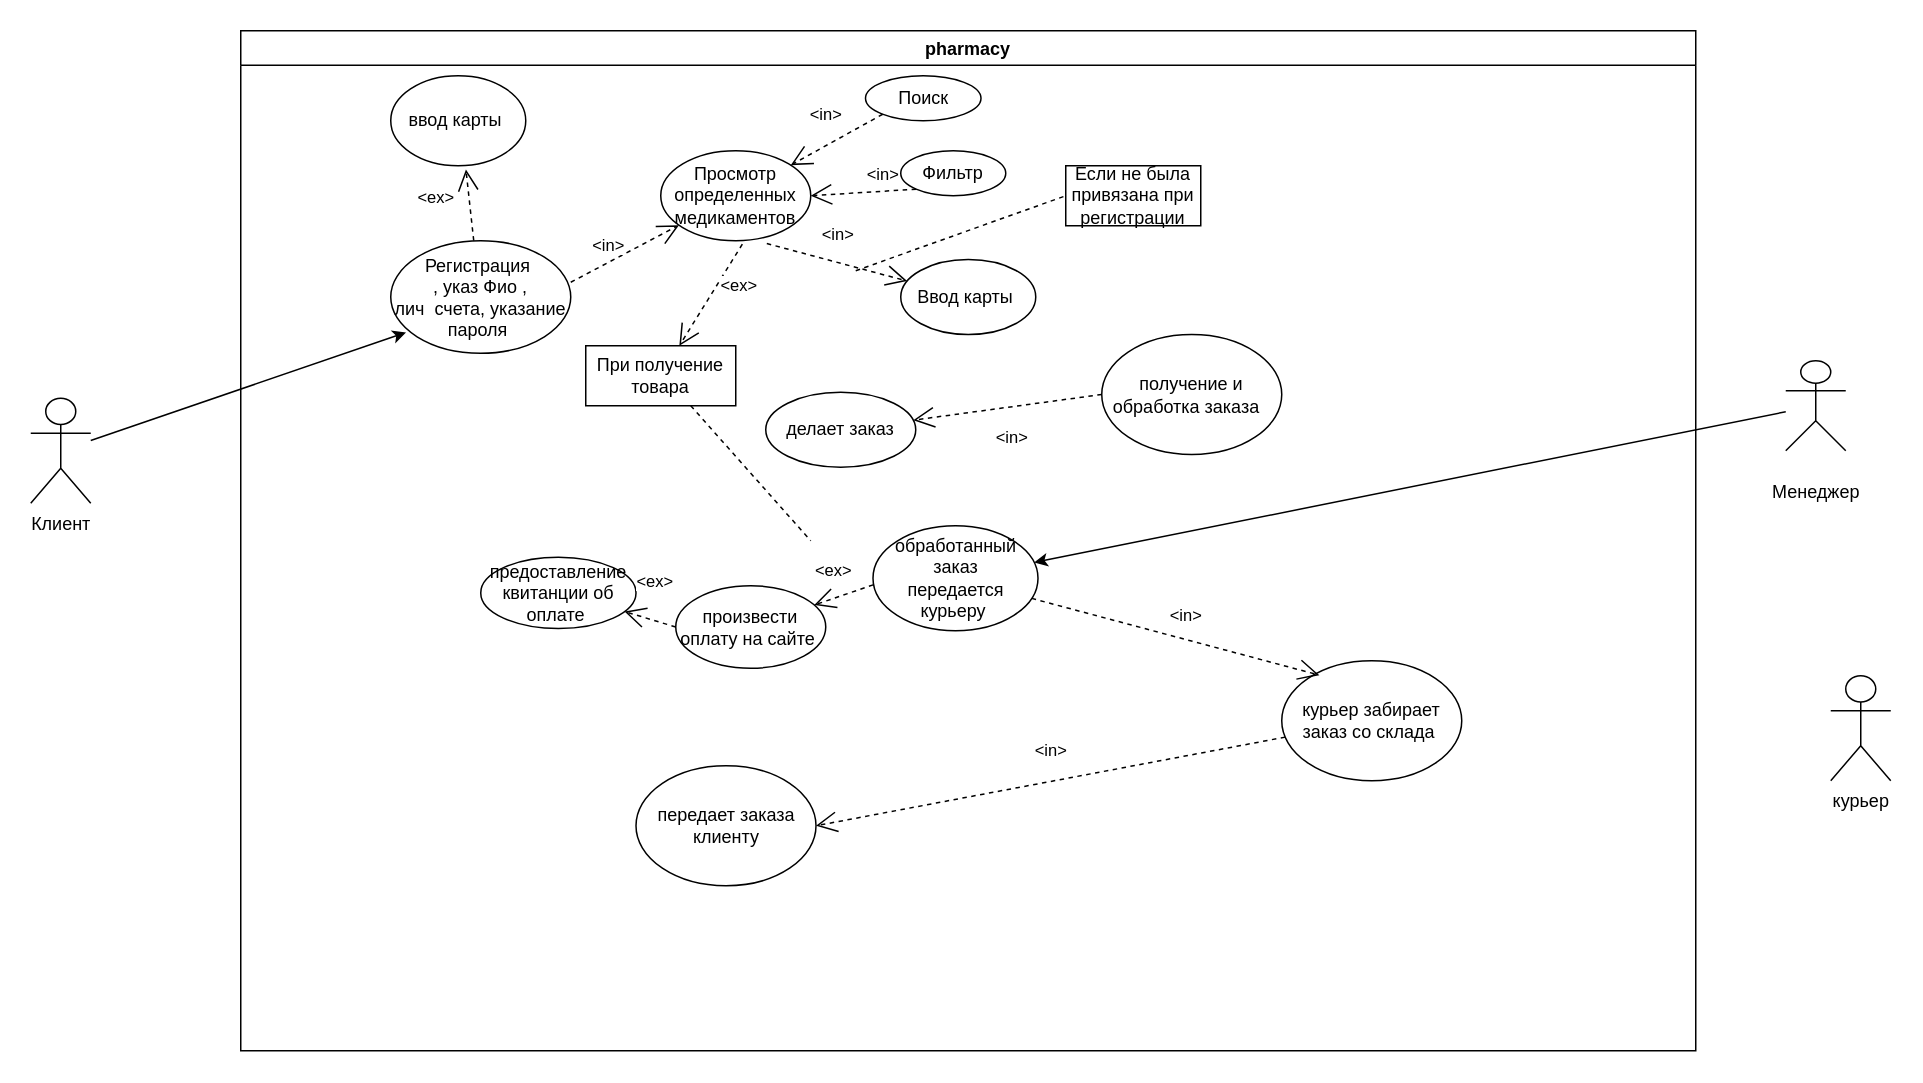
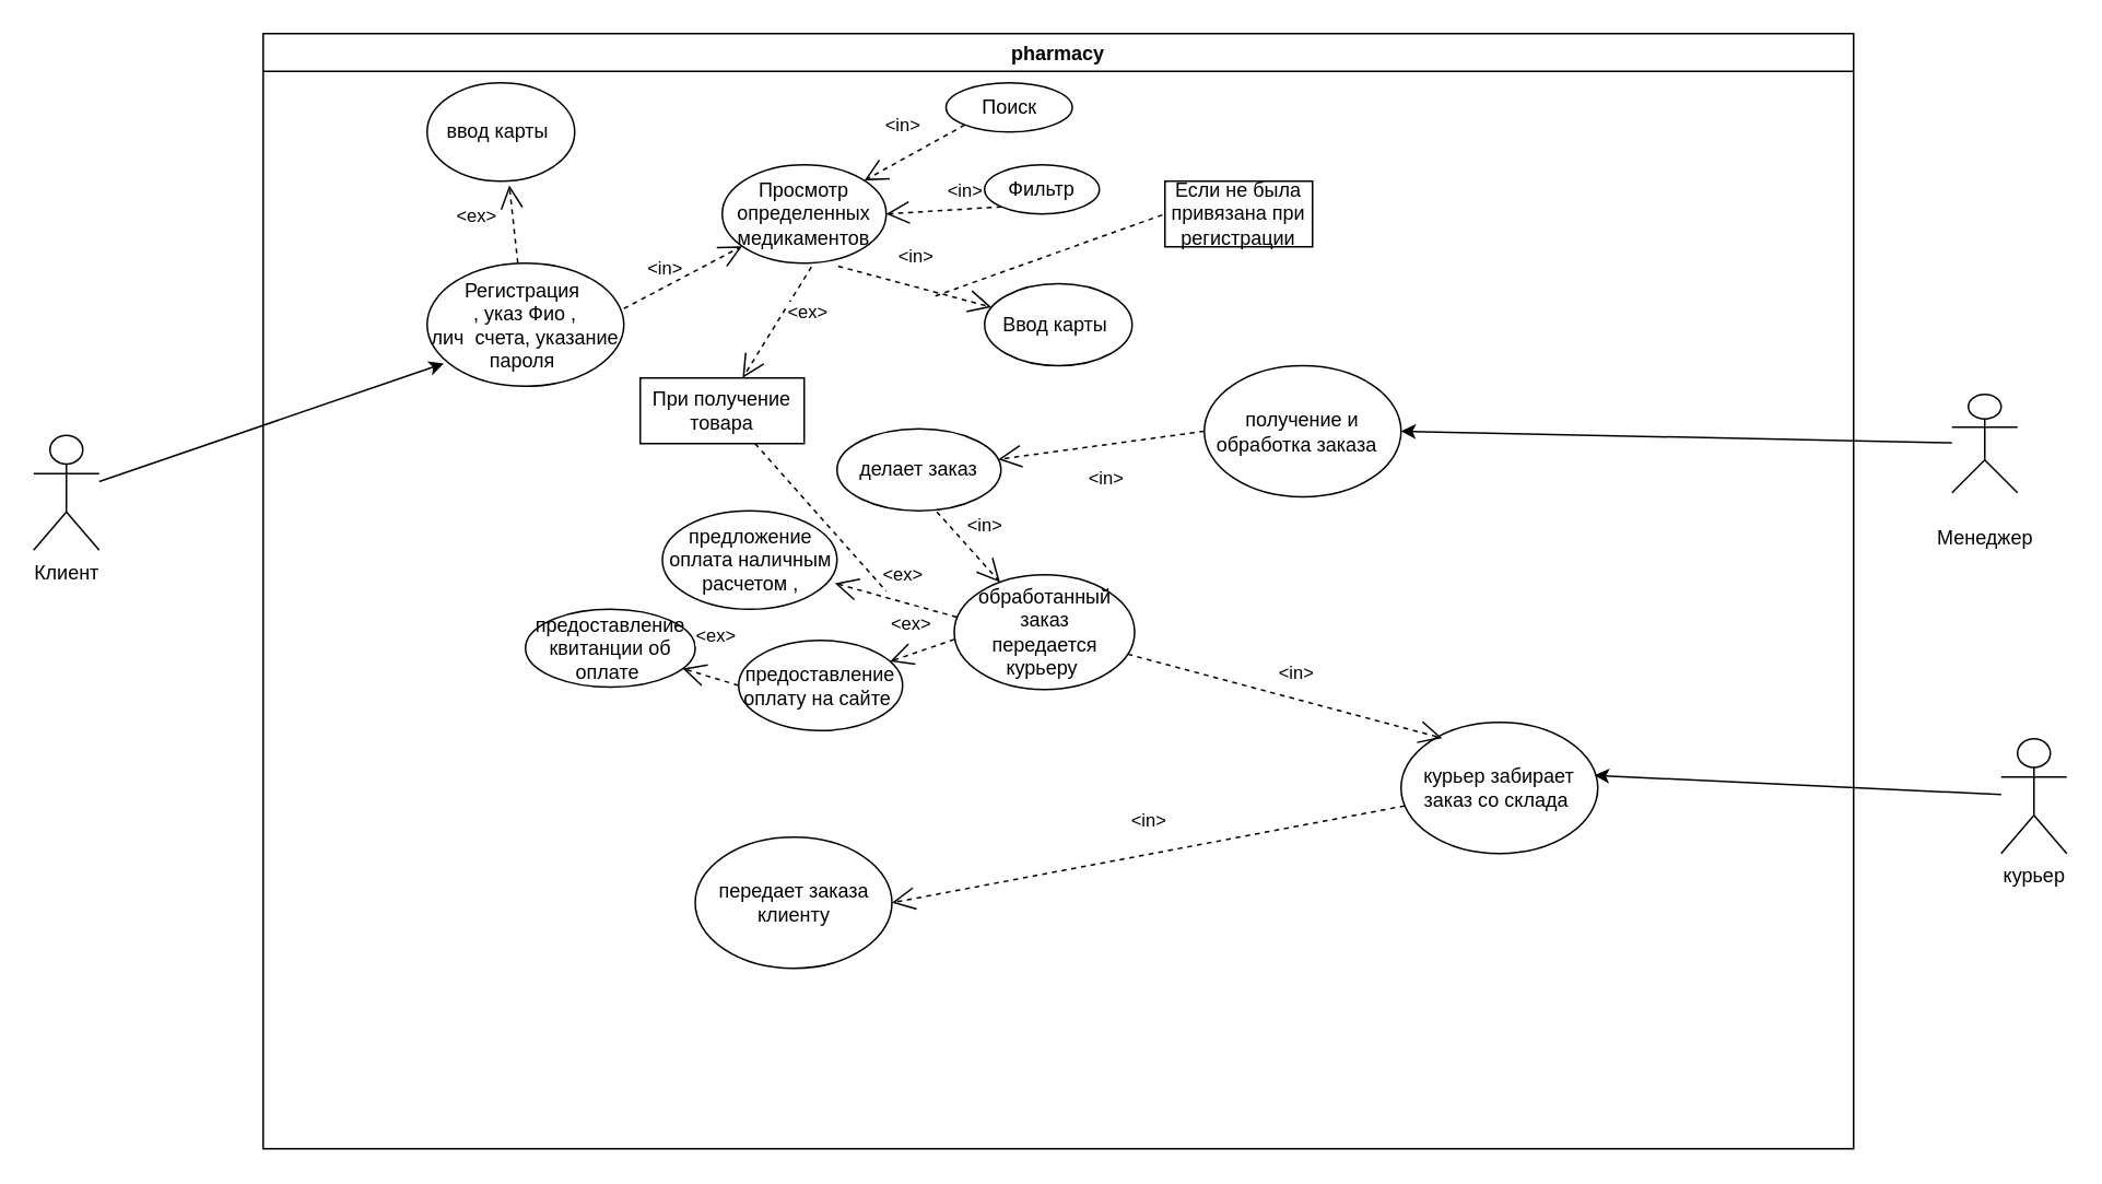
  <mxCell id="0" />
  <mxCell id="1" parent="0" />
  <mxCell id="2" value="Клиент" style="shape=umlActor;verticalLabelPosition=bottom;verticalAlign=top;html=1;outlineConnect=0;" parent="1" vertex="1"><mxGeometry x="20" y="265" width="40" height="70" as="geometry" /></mxCell>
  <mxCell id="3" value="&lt;br&gt;Менеджер" style="shape=umlActor;verticalLabelPosition=bottom;verticalAlign=top;html=1;outlineConnect=0;" parent="1" vertex="1"><mxGeometry x="1190" y="240" width="40" height="60" as="geometry" /></mxCell>
  <mxCell id="4" value="курьер" style="shape=umlActor;verticalLabelPosition=bottom;verticalAlign=top;html=1;outlineConnect=0;" parent="1" vertex="1"><mxGeometry x="1220" y="450" width="40" height="70" as="geometry" /></mxCell>
  <mxCell id="5" value="pharmacy" style="swimlane;" parent="1" vertex="1"><mxGeometry x="160" y="20" width="970" height="680" as="geometry" /></mxCell>
  <mxCell id="6" value="Регистрация&amp;nbsp;&lt;br&gt;, указ Фио ,&lt;br&gt;лич&amp;nbsp; счета, указание пароля&amp;nbsp;" style="ellipse;whiteSpace=wrap;html=1;" parent="5" vertex="1"><mxGeometry x="100" y="140" width="120" height="75" as="geometry" /></mxCell>
  <mxCell id="7" value="делает заказ" style="ellipse;whiteSpace=wrap;html=1;" parent="5" vertex="1"><mxGeometry x="350" y="241" width="100" height="50" as="geometry" /></mxCell>
  <mxCell id="8" value="обработанный заказ&lt;br&gt;передается курьеру&amp;nbsp;" style="ellipse;whiteSpace=wrap;html=1;" parent="5" vertex="1"><mxGeometry x="421.5" y="330" width="110" height="70" as="geometry" /></mxCell>
+ <mxCell id="9" value="предложение оплата наличным расчетом ," style="ellipse;whiteSpace=wrap;html=1;" parent="5" vertex="1"><mxGeometry x="243.5" y="291" width="106.5" height="60" as="geometry" /></mxCell>
  <mxCell id="10" value="ввод карты&amp;nbsp;" style="ellipse;whiteSpace=wrap;html=1;" parent="5" vertex="1"><mxGeometry x="100" y="30" width="90" height="60" as="geometry" /></mxCell>
- <mxCell id="11" value="произвести оплату на сайте&amp;nbsp;" style="ellipse;whiteSpace=wrap;html=1;" parent="5" vertex="1"><mxGeometry x="290" y="370" width="100" height="55" as="geometry" /></mxCell>
+ <mxCell id="11" value="предоставление оплату на сайте&amp;nbsp;" style="ellipse;whiteSpace=wrap;html=1;" parent="5" vertex="1"><mxGeometry x="290" y="370" width="100" height="55" as="geometry" /></mxCell>
  <mxCell id="12" value="получение и обработка заказа&amp;nbsp;&amp;nbsp;" style="ellipse;whiteSpace=wrap;html=1;" parent="5" vertex="1"><mxGeometry x="574" y="202.5" width="120" height="80" as="geometry" /></mxCell>
  <mxCell id="13" value="Просмотр определенных медикаментов" style="ellipse;whiteSpace=wrap;html=1;" vertex="1" parent="5"><mxGeometry x="280" y="80" width="100" height="60" as="geometry" /></mxCell>
  <mxCell id="14" value="&amp;lt;in&amp;gt;" style="endArrow=open;endSize=12;dashed=1;html=1;rounded=0;exitX=1;exitY=0.369;exitDx=0;exitDy=0;exitPerimeter=0;" edge="1" parent="5" source="6" target="13"><mxGeometry x="-0.175" y="10" width="160" relative="1" as="geometry"><mxPoint x="300" y="360" as="sourcePoint" /><mxPoint x="290" y="150" as="targetPoint" /><mxPoint as="offset" /></mxGeometry></mxCell>
  <mxCell id="15" value="Поиск" style="ellipse;whiteSpace=wrap;html=1;" vertex="1" parent="5"><mxGeometry x="416.5" y="30" width="77" height="30" as="geometry" /></mxCell>
  <mxCell id="16" value="&amp;lt;in&amp;gt;" style="endArrow=open;endSize=12;dashed=1;html=1;rounded=0;exitX=0;exitY=1;exitDx=0;exitDy=0;" edge="1" parent="5" source="15" target="13"><mxGeometry x="-0.067" y="-18" width="160" relative="1" as="geometry"><mxPoint x="300" y="340" as="sourcePoint" /><mxPoint x="460" y="340" as="targetPoint" /><mxPoint as="offset" /></mxGeometry></mxCell>
  <mxCell id="17" value="Фильтр" style="ellipse;whiteSpace=wrap;html=1;" vertex="1" parent="5"><mxGeometry x="440" y="80" width="70" height="30" as="geometry" /></mxCell>
  <mxCell id="18" value="&amp;lt;in&amp;gt;" style="endArrow=open;endSize=12;dashed=1;html=1;rounded=0;entryX=1;entryY=0.5;entryDx=0;entryDy=0;exitX=0;exitY=1;exitDx=0;exitDy=0;" edge="1" parent="5" source="17" target="13"><mxGeometry x="-0.379" y="-11" width="160" relative="1" as="geometry"><mxPoint x="520" y="140" as="sourcePoint" /><mxPoint x="440" y="300" as="targetPoint" /><mxPoint as="offset" /></mxGeometry></mxCell>
  <mxCell id="19" value="&amp;lt;in&amp;gt;" style="endArrow=open;endSize=12;dashed=1;html=1;rounded=0;exitX=0.707;exitY=1.031;exitDx=0;exitDy=0;exitPerimeter=0;" edge="1" parent="5" source="13" target="21"><mxGeometry x="-0.093" y="18" width="160" relative="1" as="geometry"><mxPoint x="310" y="340" as="sourcePoint" /><mxPoint x="380" y="190" as="targetPoint" /><mxPoint as="offset" /></mxGeometry></mxCell>
  <mxCell id="20" value="&amp;lt;ex&amp;gt;" style="endArrow=open;endSize=12;dashed=1;html=1;rounded=0;exitX=0.461;exitY=-0.001;exitDx=0;exitDy=0;exitPerimeter=0;entryX=0.557;entryY=1.042;entryDx=0;entryDy=0;entryPerimeter=0;" edge="1" parent="5" source="6" target="10"><mxGeometry x="0.363" y="22" width="160" relative="1" as="geometry"><mxPoint x="330" y="220" as="sourcePoint" /><mxPoint x="490" y="220" as="targetPoint" /><mxPoint as="offset" /></mxGeometry></mxCell>
  <mxCell id="21" value="Ввод карты&amp;nbsp;" style="ellipse;whiteSpace=wrap;html=1;" vertex="1" parent="5"><mxGeometry x="440" y="152.5" width="90" height="50" as="geometry" /></mxCell>
  <mxCell id="22" value="Если не была привязана при регистрации" style="rounded=0;whiteSpace=wrap;html=1;" vertex="1" parent="5"><mxGeometry x="550" y="90" width="90" height="40" as="geometry" /></mxCell>
  <mxCell id="23" value="&amp;lt;ex&amp;gt;" style="endArrow=open;endSize=12;dashed=1;html=1;rounded=0;exitX=0.544;exitY=1.038;exitDx=0;exitDy=0;exitPerimeter=0;" edge="1" parent="5" source="13" target="28"><mxGeometry x="-0.361" y="13" width="160" relative="1" as="geometry"><mxPoint x="330" y="320" as="sourcePoint" /><mxPoint x="490" y="320" as="targetPoint" /><mxPoint as="offset" /></mxGeometry></mxCell>
  <mxCell id="24" value="&amp;lt;in&amp;gt;" style="endArrow=open;endSize=12;dashed=1;html=1;rounded=0;exitX=0;exitY=0.5;exitDx=0;exitDy=0;" edge="1" parent="5" source="12" target="7"><mxGeometry x="-0.009" y="20" width="160" relative="1" as="geometry"><mxPoint x="530" y="340" as="sourcePoint" /><mxPoint x="690" y="340" as="targetPoint" /><mxPoint as="offset" /></mxGeometry></mxCell>
+ <mxCell id="25" value="&amp;lt;in&amp;gt;" style="endArrow=open;endSize=12;dashed=1;html=1;rounded=0;exitX=0.609;exitY=1.012;exitDx=0;exitDy=0;exitPerimeter=0;" edge="1" parent="5" source="7" target="8"><mxGeometry x="-0.11" y="16" width="160" relative="1" as="geometry"><mxPoint x="310" y="430" as="sourcePoint" /><mxPoint x="470" y="430" as="targetPoint" /><mxPoint as="offset" /></mxGeometry></mxCell>
  <mxCell id="26" value="&amp;lt;ex&amp;gt;" style="endArrow=open;endSize=12;dashed=1;html=1;rounded=0;exitX=0.001;exitY=0.563;exitDx=0;exitDy=0;exitPerimeter=0;" edge="1" parent="5" source="8" target="11"><mxGeometry x="0.081" y="-18" width="160" relative="1" as="geometry"><mxPoint x="310" y="430" as="sourcePoint" /><mxPoint x="470" y="430" as="targetPoint" /><mxPoint as="offset" /></mxGeometry></mxCell>
+ <mxCell id="27" value="&amp;lt;ex&amp;gt;" style="endArrow=open;endSize=12;dashed=1;html=1;rounded=0;exitX=0.014;exitY=0.369;exitDx=0;exitDy=0;exitPerimeter=0;entryX=0.988;entryY=0.736;entryDx=0;entryDy=0;entryPerimeter=0;" edge="1" parent="5" source="8" target="9"><mxGeometry x="0.005" y="-16" width="160" relative="1" as="geometry"><mxPoint x="310" y="430" as="sourcePoint" /><mxPoint x="470" y="430" as="targetPoint" /><mxPoint as="offset" /></mxGeometry></mxCell>
  <mxCell id="28" value="При получение товара" style="rounded=0;whiteSpace=wrap;html=1;" vertex="1" parent="5"><mxGeometry x="230" y="210" width="100" height="40" as="geometry" /></mxCell>
  <mxCell id="29" value="курьер забирает&lt;br&gt;заказ со склада&amp;nbsp;" style="ellipse;whiteSpace=wrap;html=1;" parent="5" vertex="1"><mxGeometry x="694" y="420" width="120" height="80" as="geometry" /></mxCell>
  <mxCell id="30" value="предоставление квитанции об оплате&amp;nbsp;" style="ellipse;whiteSpace=wrap;html=1;" parent="5" vertex="1"><mxGeometry x="160" y="351" width="103.5" height="47.5" as="geometry" /></mxCell>
  <mxCell id="31" value="&amp;lt;ex&amp;gt;" style="endArrow=open;endSize=12;dashed=1;html=1;rounded=0;exitX=0;exitY=0.5;exitDx=0;exitDy=0;" edge="1" parent="5" source="11" target="30"><mxGeometry x="0.218" y="-25" width="160" relative="1" as="geometry"><mxPoint x="90" y="420" as="sourcePoint" /><mxPoint x="250" y="420" as="targetPoint" /><mxPoint as="offset" /></mxGeometry></mxCell>
  <mxCell id="32" value="передает заказа клиенту" style="ellipse;whiteSpace=wrap;html=1;" parent="5" vertex="1"><mxGeometry x="263.5" y="490" width="120" height="80" as="geometry" /></mxCell>
  <mxCell id="33" value="&amp;lt;in&amp;gt;" style="endArrow=open;endSize=12;dashed=1;html=1;rounded=0;entryX=0.209;entryY=0.12;entryDx=0;entryDy=0;entryPerimeter=0;" edge="1" parent="5" source="8" target="29"><mxGeometry x="0.03" y="15" width="160" relative="1" as="geometry"><mxPoint x="430" y="420" as="sourcePoint" /><mxPoint x="590" y="420" as="targetPoint" /><mxPoint as="offset" /></mxGeometry></mxCell>
  <mxCell id="34" value="&amp;lt;in&amp;gt;" style="endArrow=open;endSize=12;dashed=1;html=1;rounded=0;entryX=1;entryY=0.5;entryDx=0;entryDy=0;" edge="1" parent="5" source="29" target="32"><mxGeometry x="-0.025" y="-20" width="160" relative="1" as="geometry"><mxPoint x="430" y="420" as="sourcePoint" /><mxPoint x="590" y="420" as="targetPoint" /><mxPoint as="offset" /></mxGeometry></mxCell>
  <mxCell id="35" value="" style="endArrow=classic;html=1;rounded=0;entryX=0.085;entryY=0.815;entryDx=0;entryDy=0;entryPerimeter=0;" edge="1" parent="1" source="2" target="6"><mxGeometry width="50" height="50" relative="1" as="geometry"><mxPoint x="510" y="430" as="sourcePoint" /><mxPoint x="560" y="380" as="targetPoint" /></mxGeometry></mxCell>
  <mxCell id="36" value="" style="endArrow=none;dashed=1;html=1;rounded=0;entryX=0;entryY=0.5;entryDx=0;entryDy=0;" edge="1" parent="1" target="22"><mxGeometry width="50" height="50" relative="1" as="geometry"><mxPoint x="570" y="180" as="sourcePoint" /><mxPoint x="600" y="330" as="targetPoint" /></mxGeometry></mxCell>
- <mxCell id="37" value="" style="endArrow=classic;html=1;rounded=0;" edge="1" parent="1" source="3" target="8"><mxGeometry width="50" height="50" relative="1" as="geometry"><mxPoint x="750" y="390" as="sourcePoint" /><mxPoint x="800" y="340" as="targetPoint" /></mxGeometry></mxCell>
+ <mxCell id="37" value="" style="endArrow=classic;html=1;rounded=0;entryX=1;entryY=0.5;entryDx=0;entryDy=0;" edge="1" parent="1" source="3" target="12"><mxGeometry width="50" height="50" relative="1" as="geometry"><mxPoint x="750" y="390" as="sourcePoint" /><mxPoint x="800" y="340" as="targetPoint" /></mxGeometry></mxCell>
  <mxCell id="38" value="" style="endArrow=none;dashed=1;html=1;rounded=0;" edge="1" parent="1"><mxGeometry width="50" height="50" relative="1" as="geometry"><mxPoint x="460" y="270" as="sourcePoint" /><mxPoint x="540" y="360" as="targetPoint" /></mxGeometry></mxCell>
+ <mxCell id="39" value="" style="endArrow=classic;html=1;rounded=0;entryX=0.983;entryY=0.404;entryDx=0;entryDy=0;entryPerimeter=0;" edge="1" parent="1" source="4" target="29"><mxGeometry width="50" height="50" relative="1" as="geometry"><mxPoint x="820" y="470" as="sourcePoint" /><mxPoint x="870" y="420" as="targetPoint" /></mxGeometry></mxCell>
